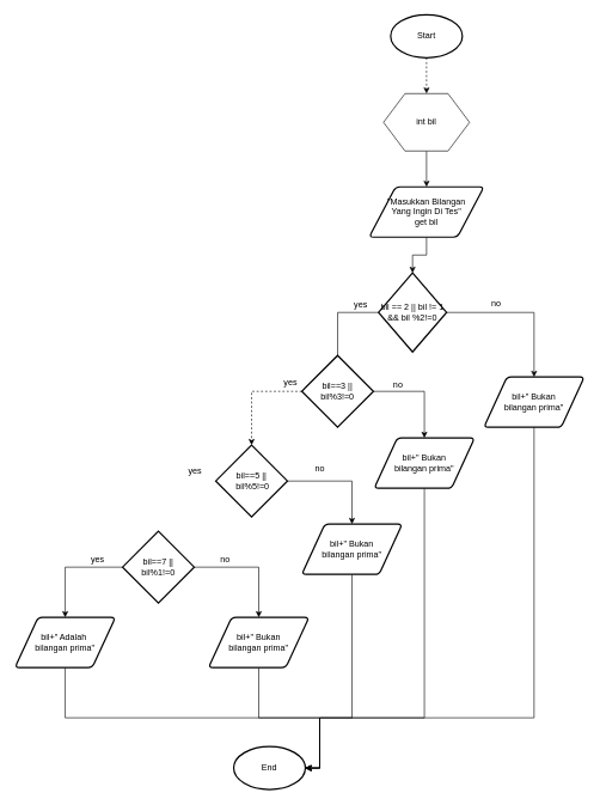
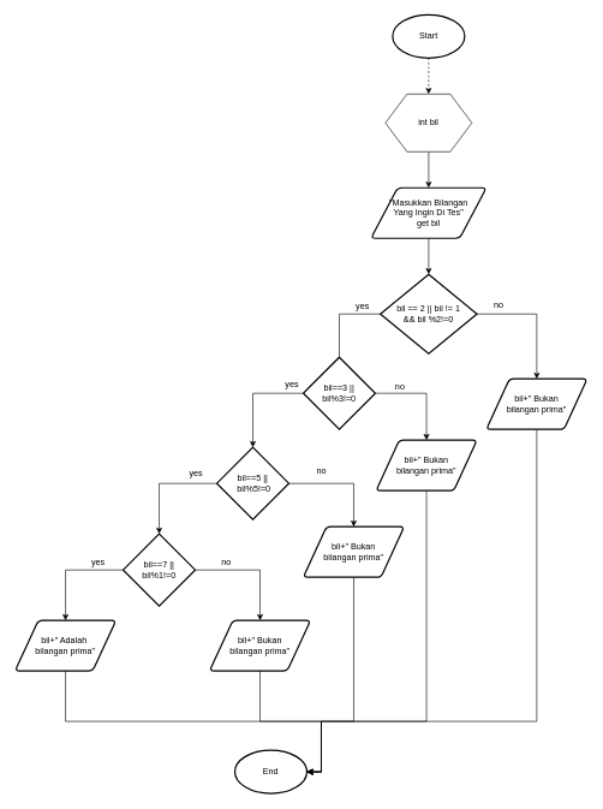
  <mxCell id="0" />
  <mxCell id="1" parent="0" />
  <mxCell id="2" value="" style="edgeStyle=orthogonalEdgeStyle;rounded=0;orthogonalLoop=1;jettySize=auto;html=1;dashed=1;" edge="1" parent="1" source="3" target="5"><mxGeometry relative="1" as="geometry" /></mxCell>
  <mxCell id="3" value="Start" style="strokeWidth=2;html=1;shape=mxgraph.flowchart.start_1;whiteSpace=wrap;" vertex="1" parent="1"><mxGeometry x="544" y="20" width="100" height="60" as="geometry" /></mxCell>
  <mxCell id="4" value="" style="edgeStyle=orthogonalEdgeStyle;rounded=0;orthogonalLoop=1;jettySize=auto;html=1;" edge="1" parent="1" source="5" target="7"><mxGeometry relative="1" as="geometry" /></mxCell>
  <mxCell id="5" value="int bil" style="shape=hexagon;perimeter=hexagonPerimeter2;whiteSpace=wrap;html=1;" vertex="1" parent="1"><mxGeometry x="534" y="130" width="120" height="80" as="geometry" /></mxCell>
  <mxCell id="6" value="" style="edgeStyle=orthogonalEdgeStyle;rounded=0;orthogonalLoop=1;jettySize=auto;html=1;" edge="1" parent="1" source="7" target="10"><mxGeometry relative="1" as="geometry" /></mxCell>
  <mxCell id="7" value="&quot;Masukkan Bilangan &lt;br&gt;Yang Ingin Di Tes&quot;&lt;br&gt;get bil" style="shape=parallelogram;html=1;strokeWidth=2;perimeter=parallelogramPerimeter;whiteSpace=wrap;rounded=1;arcSize=12;size=0.23;" vertex="1" parent="1"><mxGeometry x="514" y="260" width="160" height="70" as="geometry" /></mxCell>
  <mxCell id="8" value="" style="edgeStyle=orthogonalEdgeStyle;rounded=0;orthogonalLoop=1;jettySize=auto;html=1;" edge="1" parent="1" source="10" target="12"><mxGeometry relative="1" as="geometry" /></mxCell>
  <mxCell id="9" value="" style="edgeStyle=orthogonalEdgeStyle;rounded=0;orthogonalLoop=1;jettySize=auto;html=1;endArrow=none;" edge="1" parent="1" source="10" target="15"><mxGeometry relative="1" as="geometry" /></mxCell>
- <mxCell id="10" value="bil == 2 || bil != 1&lt;br&gt;&amp;amp;&amp;amp; bil %2!=0" style="strokeWidth=2;html=1;shape=mxgraph.flowchart.decision;whiteSpace=wrap;" vertex="1" parent="1"><mxGeometry x="527" y="380" width="95" height="110" as="geometry" /></mxCell>
+ <mxCell id="10" value="bil == 2 || bil != 1&lt;br&gt;&amp;amp;&amp;amp; bil %2!=0" style="strokeWidth=2;html=1;shape=mxgraph.flowchart.decision;whiteSpace=wrap;" vertex="1" parent="1"><mxGeometry x="527" y="380" width="134" height="110" as="geometry" /></mxCell>
  <mxCell id="11" value="" style="edgeStyle=orthogonalEdgeStyle;rounded=0;orthogonalLoop=1;jettySize=auto;html=1;" edge="1" parent="1" source="12" target="38"><mxGeometry relative="1" as="geometry"><Array as="points"><mxPoint x="744" y="1000" /><mxPoint x="445" y="1000" /></Array></mxGeometry></mxCell>
  <mxCell id="12" value="bil+&quot; Bukan &lt;br&gt;bilangan prima&quot;" style="shape=parallelogram;html=1;strokeWidth=2;perimeter=parallelogramPerimeter;whiteSpace=wrap;rounded=1;arcSize=12;size=0.23;" vertex="1" parent="1"><mxGeometry x="674" y="525" width="140" height="70" as="geometry" /></mxCell>
  <mxCell id="13" value="" style="edgeStyle=orthogonalEdgeStyle;rounded=0;orthogonalLoop=1;jettySize=auto;html=1;" edge="1" parent="1" source="15" target="19"><mxGeometry relative="1" as="geometry" /></mxCell>
- <mxCell id="14" value="" style="edgeStyle=orthogonalEdgeStyle;rounded=0;orthogonalLoop=1;jettySize=auto;html=1;dashed=1;" edge="1" parent="1" source="15" target="22"><mxGeometry relative="1" as="geometry" /></mxCell>
+ <mxCell id="14" value="" style="edgeStyle=orthogonalEdgeStyle;rounded=0;orthogonalLoop=1;jettySize=auto;html=1;" edge="1" parent="1" source="15" target="22"><mxGeometry relative="1" as="geometry" /></mxCell>
  <mxCell id="15" value="bil==3 || &lt;br&gt;bil%3!=0" style="strokeWidth=2;html=1;shape=mxgraph.flowchart.decision;whiteSpace=wrap;" vertex="1" parent="1"><mxGeometry x="420" y="495" width="100" height="100" as="geometry" /></mxCell>
  <mxCell id="16" value="no" style="text;html=1;align=center;verticalAlign=middle;resizable=0;points=[];autosize=1;" vertex="1" parent="1"><mxGeometry x="676" y="412" width="30" height="20" as="geometry" /></mxCell>
  <mxCell id="17" value="yes" style="text;html=1;align=center;verticalAlign=middle;resizable=0;points=[];autosize=1;" vertex="1" parent="1"><mxGeometry x="487" y="414" width="30" height="20" as="geometry" /></mxCell>
  <mxCell id="18" value="" style="edgeStyle=orthogonalEdgeStyle;rounded=0;orthogonalLoop=1;jettySize=auto;html=1;" edge="1" parent="1" source="19" target="38"><mxGeometry relative="1" as="geometry"><Array as="points"><mxPoint x="591" y="1000" /><mxPoint x="445" y="1000" /></Array></mxGeometry></mxCell>
  <mxCell id="19" value="bil+&quot; Bukan &lt;br&gt;bilangan prima&quot;" style="shape=parallelogram;html=1;strokeWidth=2;perimeter=parallelogramPerimeter;whiteSpace=wrap;rounded=1;arcSize=12;size=0.23;" vertex="1" parent="1"><mxGeometry x="521" y="610" width="140" height="70" as="geometry" /></mxCell>
  <mxCell id="20" value="" style="edgeStyle=orthogonalEdgeStyle;rounded=0;orthogonalLoop=1;jettySize=auto;html=1;" edge="1" parent="1" source="22" target="24"><mxGeometry relative="1" as="geometry" /></mxCell>
+ <mxCell id="21" value="" style="edgeStyle=orthogonalEdgeStyle;rounded=0;orthogonalLoop=1;jettySize=auto;html=1;" edge="1" parent="1" source="22" target="31"><mxGeometry relative="1" as="geometry" /></mxCell>
  <mxCell id="22" value="bil==5 ||&lt;br&gt;&amp;nbsp;bil%5!=0" style="strokeWidth=2;html=1;shape=mxgraph.flowchart.decision;whiteSpace=wrap;" vertex="1" parent="1"><mxGeometry x="300" y="620" width="100" height="100" as="geometry" /></mxCell>
  <mxCell id="23" value="" style="edgeStyle=orthogonalEdgeStyle;rounded=0;orthogonalLoop=1;jettySize=auto;html=1;" edge="1" parent="1" source="24" target="38"><mxGeometry relative="1" as="geometry"><Array as="points"><mxPoint x="490" y="1000" /><mxPoint x="445" y="1000" /></Array></mxGeometry></mxCell>
  <mxCell id="24" value="bil+&quot; Bukan &lt;br&gt;bilangan prima&quot;" style="shape=parallelogram;html=1;strokeWidth=2;perimeter=parallelogramPerimeter;whiteSpace=wrap;rounded=1;arcSize=12;size=0.23;" vertex="1" parent="1"><mxGeometry x="420" y="730" width="140" height="70" as="geometry" /></mxCell>
  <mxCell id="25" value="no" style="text;html=1;align=center;verticalAlign=middle;resizable=0;points=[];autosize=1;" vertex="1" parent="1"><mxGeometry x="539" y="526" width="30" height="20" as="geometry" /></mxCell>
  <mxCell id="26" value="yes" style="text;html=1;align=center;verticalAlign=middle;resizable=0;points=[];autosize=1;" vertex="1" parent="1"><mxGeometry x="389" y="523" width="30" height="20" as="geometry" /></mxCell>
  <mxCell id="27" value="no" style="text;html=1;align=center;verticalAlign=middle;resizable=0;points=[];autosize=1;" vertex="1" parent="1"><mxGeometry x="430" y="643" width="30" height="20" as="geometry" /></mxCell>
  <mxCell id="28" value="yes" style="text;html=1;align=center;verticalAlign=middle;resizable=0;points=[];autosize=1;" vertex="1" parent="1"><mxGeometry x="256" y="646" width="30" height="20" as="geometry" /></mxCell>
  <mxCell id="29" value="" style="edgeStyle=orthogonalEdgeStyle;rounded=0;orthogonalLoop=1;jettySize=auto;html=1;" edge="1" parent="1" source="31" target="33"><mxGeometry relative="1" as="geometry" /></mxCell>
  <mxCell id="30" value="" style="edgeStyle=orthogonalEdgeStyle;rounded=0;orthogonalLoop=1;jettySize=auto;html=1;" edge="1" parent="1" source="31" target="35"><mxGeometry relative="1" as="geometry" /></mxCell>
  <mxCell id="31" value="bil==7 || &lt;br&gt;bil%1!=0" style="strokeWidth=2;html=1;shape=mxgraph.flowchart.decision;whiteSpace=wrap;" vertex="1" parent="1"><mxGeometry x="170" y="740" width="100" height="100" as="geometry" /></mxCell>
  <mxCell id="32" value="" style="edgeStyle=orthogonalEdgeStyle;rounded=0;orthogonalLoop=1;jettySize=auto;html=1;" edge="1" parent="1" source="33" target="38"><mxGeometry relative="1" as="geometry"><Array as="points"><mxPoint x="360" y="1000" /><mxPoint x="445" y="1000" /></Array></mxGeometry></mxCell>
  <mxCell id="33" value="bil+&quot; Bukan &lt;br&gt;bilangan prima&quot;" style="shape=parallelogram;html=1;strokeWidth=2;perimeter=parallelogramPerimeter;whiteSpace=wrap;rounded=1;arcSize=12;size=0.23;" vertex="1" parent="1"><mxGeometry x="290" y="860" width="140" height="70" as="geometry" /></mxCell>
  <mxCell id="34" value="" style="edgeStyle=orthogonalEdgeStyle;rounded=0;orthogonalLoop=1;jettySize=auto;html=1;" edge="1" parent="1" source="35" target="38"><mxGeometry relative="1" as="geometry"><Array as="points"><mxPoint x="90" y="1000" /><mxPoint x="445" y="1000" /></Array></mxGeometry></mxCell>
  <mxCell id="35" value="bil+&quot; Adalah&amp;nbsp;&lt;br&gt;bilangan prima&quot;" style="shape=parallelogram;html=1;strokeWidth=2;perimeter=parallelogramPerimeter;whiteSpace=wrap;rounded=1;arcSize=12;size=0.23;" vertex="1" parent="1"><mxGeometry x="20" y="860" width="140" height="70" as="geometry" /></mxCell>
  <mxCell id="36" value="yes" style="text;html=1;align=center;verticalAlign=middle;resizable=0;points=[];autosize=1;" vertex="1" parent="1"><mxGeometry x="120" y="769" width="30" height="20" as="geometry" /></mxCell>
  <mxCell id="37" value="no" style="text;html=1;align=center;verticalAlign=middle;resizable=0;points=[];autosize=1;" vertex="1" parent="1"><mxGeometry x="298" y="769" width="30" height="20" as="geometry" /></mxCell>
  <mxCell id="38" value="End" style="strokeWidth=2;html=1;shape=mxgraph.flowchart.start_1;whiteSpace=wrap;" vertex="1" parent="1"><mxGeometry x="325" y="1040" width="100" height="60" as="geometry" /></mxCell>
